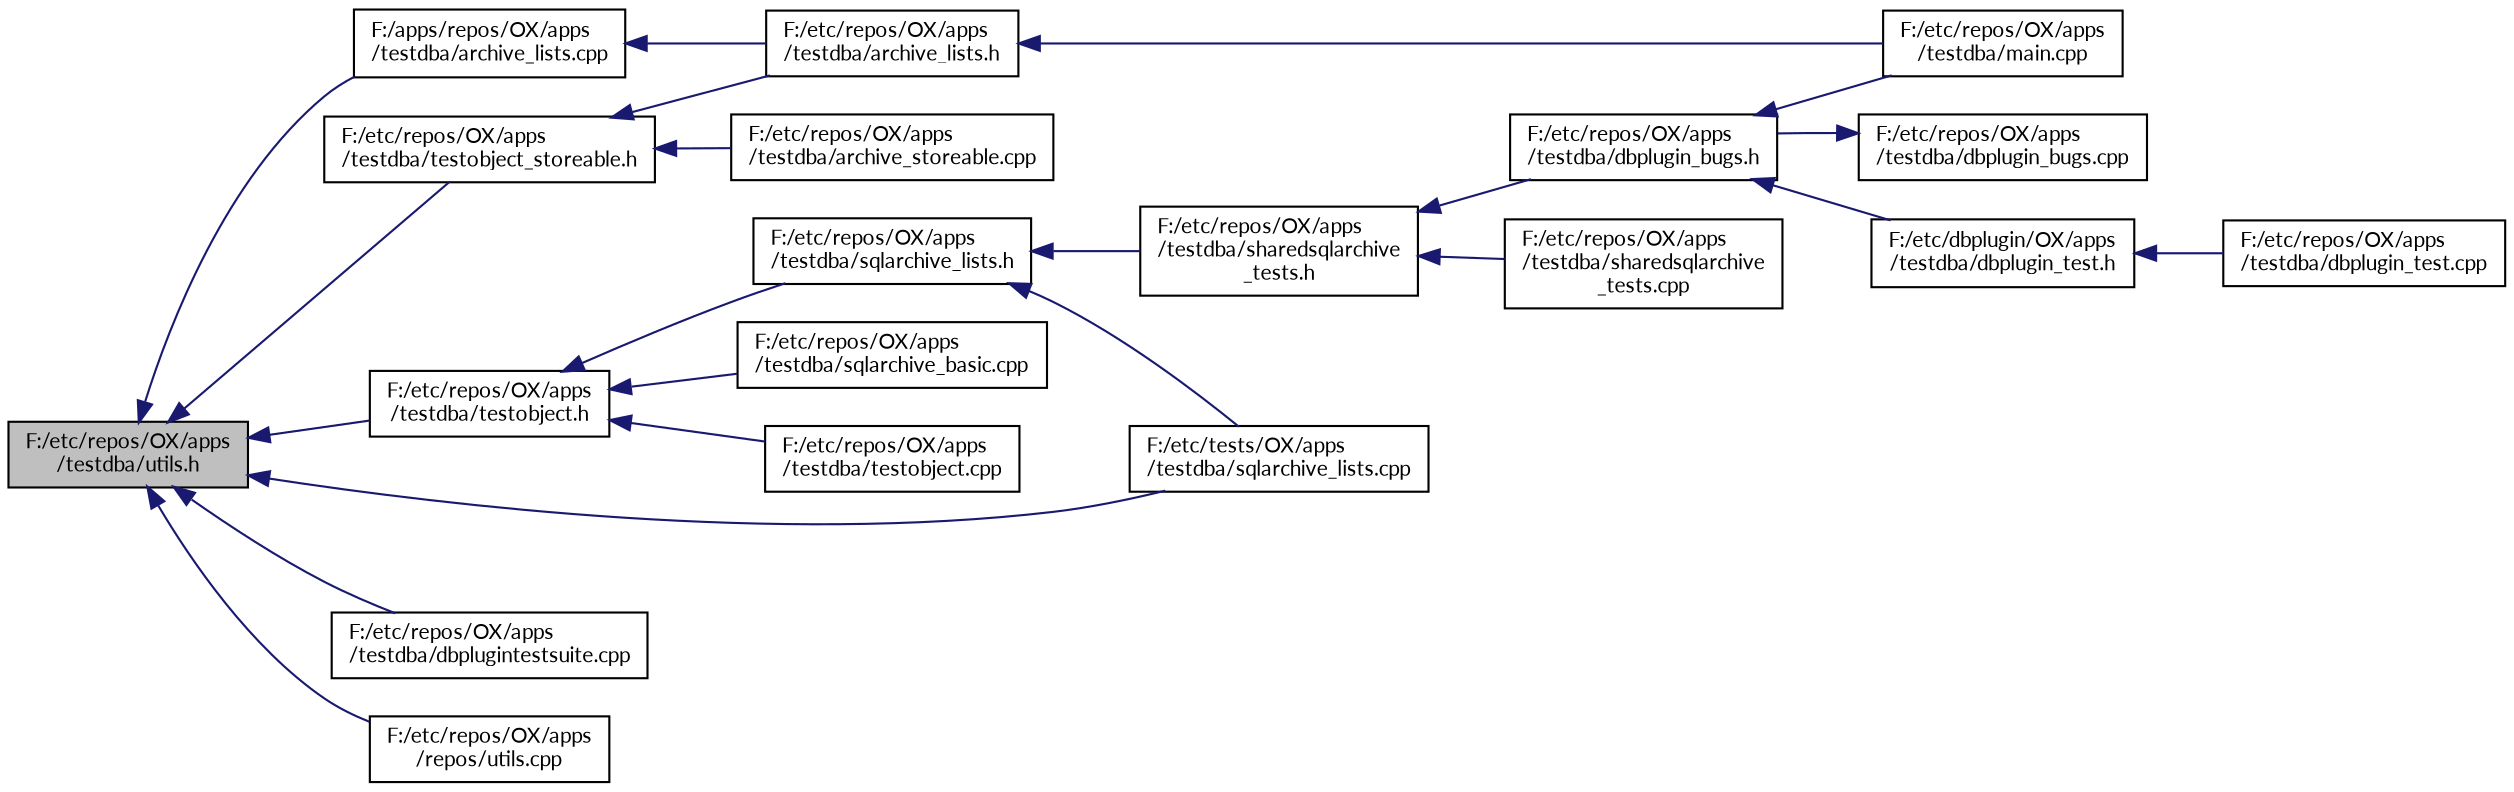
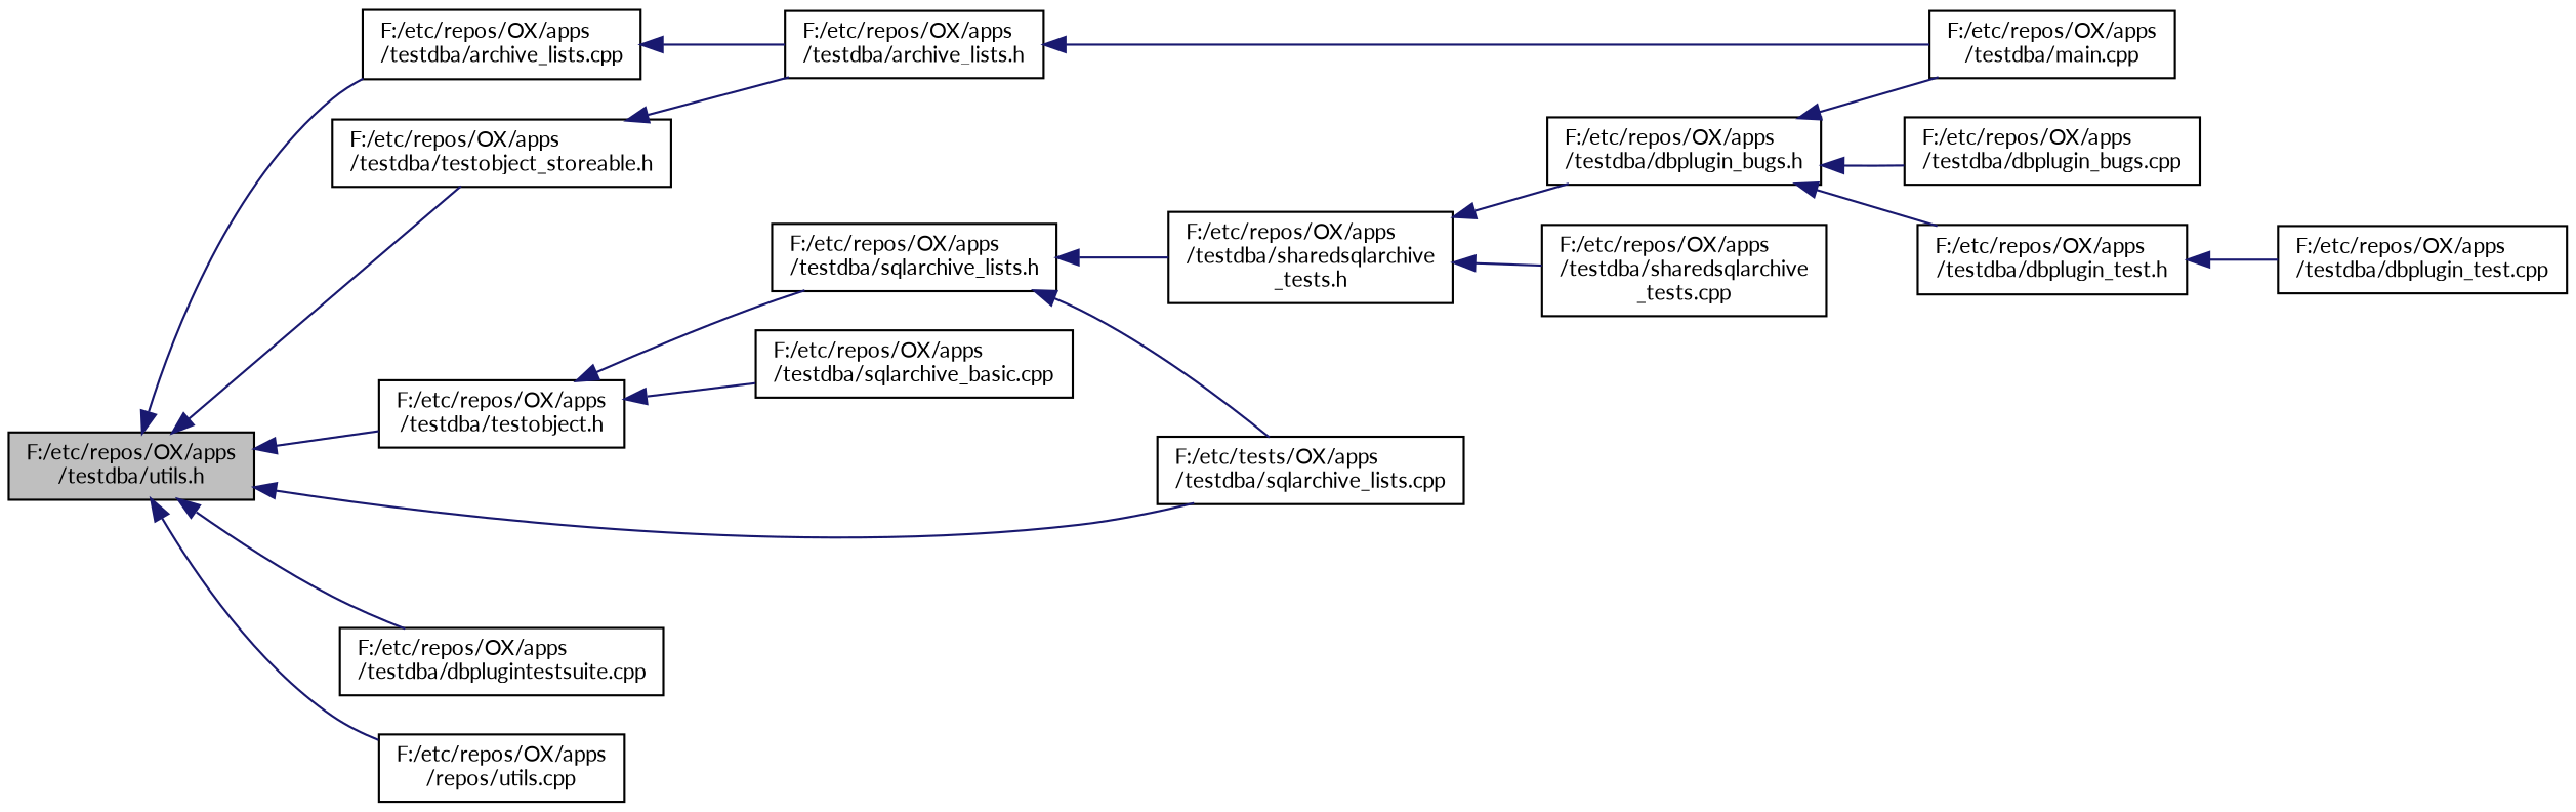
  digraph {
    fontname=Lato
    rankdir=LR
    node [color=black fillcolor=white fontname=Lato fontsize=10 shape=record style=filled]
    edge [color=midnightblue dir=back fontname=Lato fontsize=10 labelfontname=Helvetica labelfontsize=10 style=solid]
    n1 [fillcolor=grey75 fontcolor=black height=0.2 label="F:/etc/repos/OX/apps\l/testdba/utils.h" width=0.4]
    n2 [height=0.2 label="F:/etc/repos/OX/apps\l/testdba/testobject_storeable.h" width=0.4]
-   n3 [height=0.2 label="F:/apps/repos/OX/apps\l/testdba/archive_lists.cpp" width=0.4]
+   n3 [height=0.2 label="F:/etc/repos/OX/apps\l/testdba/archive_lists.cpp" width=0.4]
    n4 [height=0.2 label="F:/etc/repos/OX/apps\l/testdba/testobject.h" width=0.4]
    n5 [height=0.2 label="F:/etc/tests/OX/apps\l/testdba/sqlarchive_lists.cpp" width=0.4]
    n6 [height=0.2 label="F:/etc/repos/OX/apps\l/testdba/dbplugintestsuite.cpp" width=0.4]
    n7 [height=0.2 label="F:/etc/repos/OX/apps\l/repos/utils.cpp" width=0.4]
    n8 [height=0.2 label="F:/etc/repos/OX/apps\l/testdba/archive_lists.h" width=0.4]
-   n9 [height=0.2 label="F:/etc/repos/OX/apps\l/testdba/archive_storeable.cpp" width=0.4]
    n10 [height=0.2 label="F:/etc/repos/OX/apps\l/testdba/sqlarchive_lists.h" width=0.4]
    n11 [height=0.2 label="F:/etc/repos/OX/apps\l/testdba/sqlarchive_basic.cpp" width=0.4]
-   n12 [height=0.2 label="F:/etc/repos/OX/apps\l/testdba/testobject.cpp" width=0.4]
    n13 [height=0.2 label="F:/etc/repos/OX/apps\l/testdba/main.cpp" width=0.4]
    n14 [height=0.2 label="F:/etc/repos/OX/apps\l/testdba/sharedsqlarchive\l_tests.h" width=0.4]
    n15 [height=0.2 label="F:/etc/repos/OX/apps\l/testdba/dbplugin_bugs.h" width=0.4]
    n16 [height=0.2 label="F:/etc/repos/OX/apps\l/testdba/sharedsqlarchive\l_tests.cpp" width=0.4]
    n17 [height=0.2 label="F:/etc/repos/OX/apps\l/testdba/dbplugin_bugs.cpp" width=0.4]
-   n18 [height=0.2 label="F:/etc/dbplugin/OX/apps\l/testdba/dbplugin_test.h" width=0.4]
+   n18 [height=0.2 label="F:/etc/repos/OX/apps\l/testdba/dbplugin_test.h" width=0.4]
    n19 [height=0.2 label="F:/etc/repos/OX/apps\l/testdba/dbplugin_test.cpp" width=0.4]
    n1 -> n2
    n1 -> n3
    n1 -> n4
    n1 -> n5
    n1 -> n6
    n1 -> n7
    n2 -> n8
-   n2 -> n9
    n3 -> n8
    n4 -> n10
    n4 -> n11
-   n4 -> n12
    n8 -> n13
    n10 -> n5
    n10 -> n14
    n14 -> n15
    n14 -> n16
    n15 -> n13
-   n17 -> n15
+   n15 -> n17
    n15 -> n18
    n18 -> n19
  }
